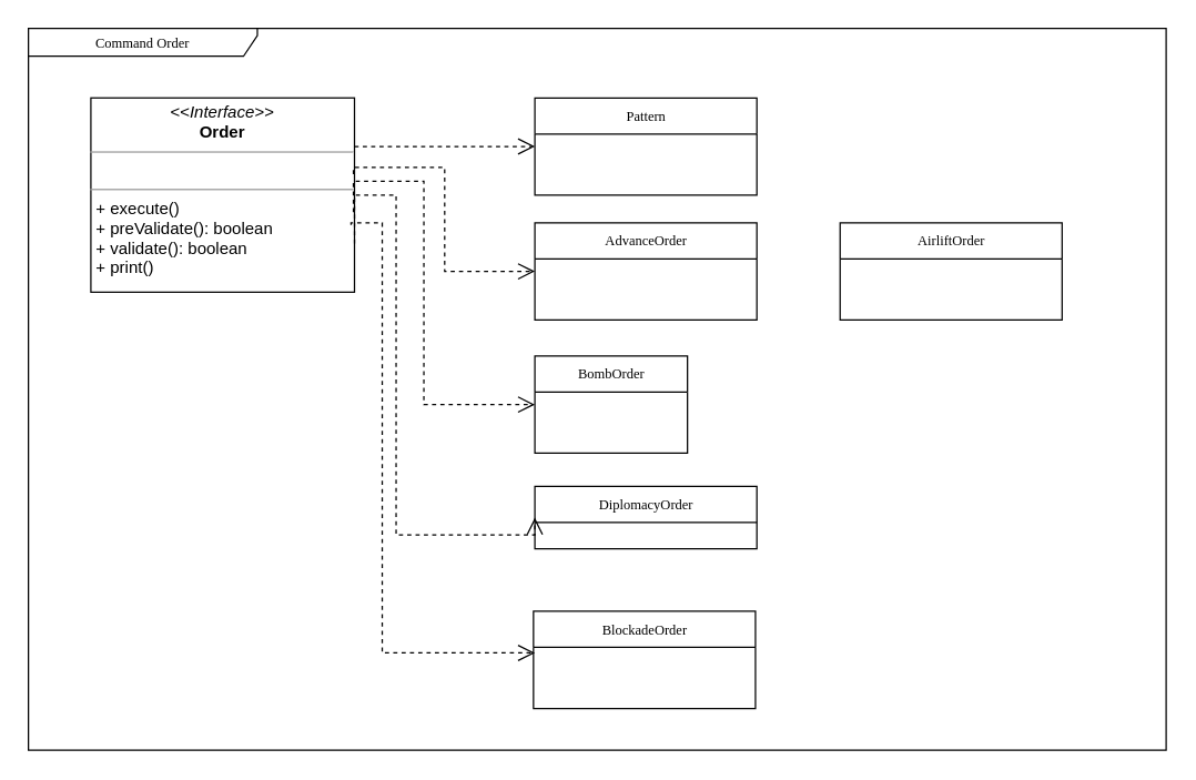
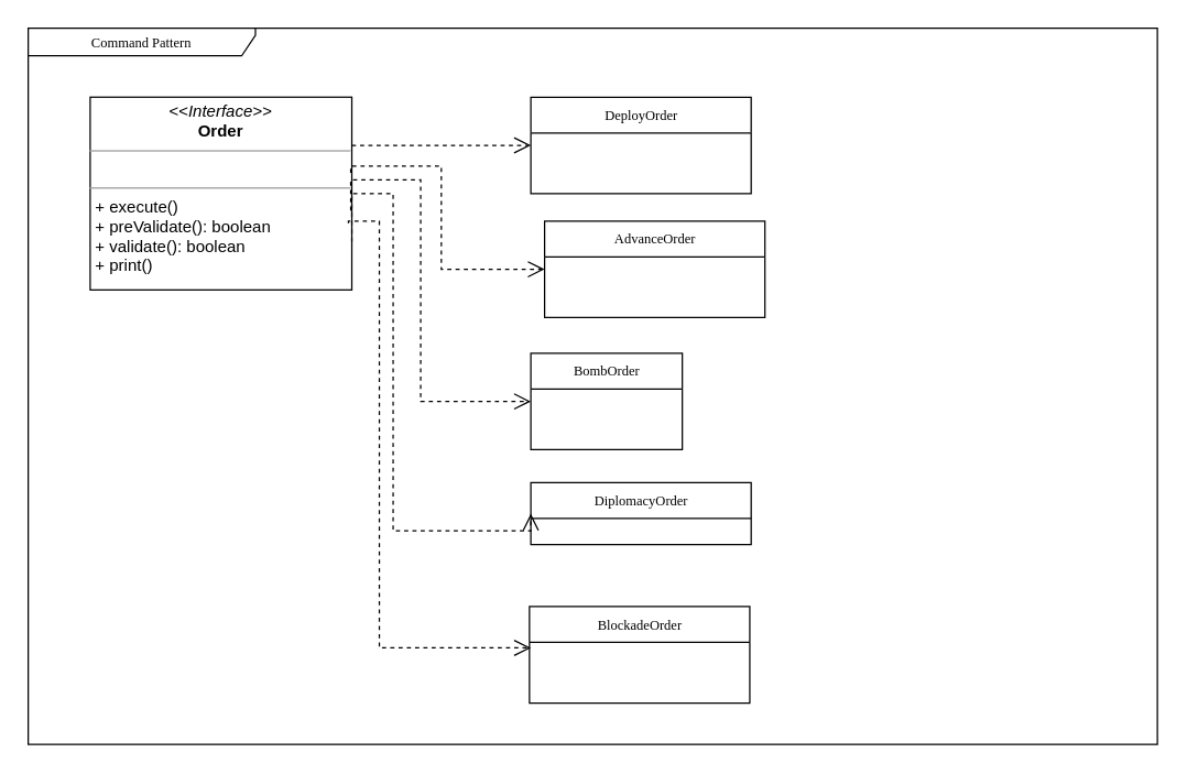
  <mxCell id="0" />
  <mxCell id="1" parent="0" />
- <mxCell id="2" value="Command Order" style="shape=umlFrame;whiteSpace=wrap;html=1;rounded=0;shadow=0;comic=0;labelBackgroundColor=none;strokeWidth=1;fontFamily=Verdana;fontSize=10;align=center;width=165;height=20;" parent="1" vertex="1"><mxGeometry x="20" y="20" width="820" height="520" as="geometry" /></mxCell>
- <mxCell id="3" value="Pattern" style="swimlane;html=1;fontStyle=0;childLayout=stackLayout;horizontal=1;startSize=26;fillColor=none;horizontalStack=0;resizeParent=1;resizeLast=0;collapsible=1;marginBottom=0;swimlaneFillColor=#ffffff;rounded=0;shadow=0;comic=0;labelBackgroundColor=none;strokeWidth=1;fontFamily=Verdana;fontSize=10;align=center;" parent="1" vertex="1"><mxGeometry x="385" y="70" width="160" height="70" as="geometry" /></mxCell>
- <mxCell id="4" value="AdvanceOrder" style="swimlane;html=1;fontStyle=0;childLayout=stackLayout;horizontal=1;startSize=26;fillColor=none;horizontalStack=0;resizeParent=1;resizeLast=0;collapsible=1;marginBottom=0;swimlaneFillColor=#ffffff;rounded=0;shadow=0;comic=0;labelBackgroundColor=none;strokeWidth=1;fontFamily=Verdana;fontSize=10;align=center;" parent="1" vertex="1"><mxGeometry x="385" y="160" width="160" height="70" as="geometry" /></mxCell>
+ <mxCell id="2" value="Command Pattern" style="shape=umlFrame;whiteSpace=wrap;html=1;rounded=0;shadow=0;comic=0;labelBackgroundColor=none;strokeWidth=1;fontFamily=Verdana;fontSize=10;align=center;width=165;height=20;" parent="1" vertex="1"><mxGeometry x="20" y="20" width="820" height="520" as="geometry" /></mxCell>
+ <mxCell id="3" value="DeployOrder" style="swimlane;html=1;fontStyle=0;childLayout=stackLayout;horizontal=1;startSize=26;fillColor=none;horizontalStack=0;resizeParent=1;resizeLast=0;collapsible=1;marginBottom=0;swimlaneFillColor=#ffffff;rounded=0;shadow=0;comic=0;labelBackgroundColor=none;strokeWidth=1;fontFamily=Verdana;fontSize=10;align=center;" parent="1" vertex="1"><mxGeometry x="385" y="70" width="160" height="70" as="geometry" /></mxCell>
+ <mxCell id="4" value="AdvanceOrder" style="swimlane;html=1;fontStyle=0;childLayout=stackLayout;horizontal=1;startSize=26;fillColor=none;horizontalStack=0;resizeParent=1;resizeLast=0;collapsible=1;marginBottom=0;swimlaneFillColor=#ffffff;rounded=0;shadow=0;comic=0;labelBackgroundColor=none;strokeWidth=1;fontFamily=Verdana;fontSize=10;align=center;" parent="1" vertex="1"><mxGeometry x="395" y="160" width="160" height="70" as="geometry" /></mxCell>
  <mxCell id="5" style="edgeStyle=orthogonalEdgeStyle;rounded=0;html=1;labelBackgroundColor=none;startFill=0;endArrow=open;endFill=0;endSize=10;fontFamily=Verdana;fontSize=10;dashed=1;" parent="1" source="6" target="3" edge="1"><mxGeometry relative="1" as="geometry"><Array as="points"><mxPoint x="285" y="105" /><mxPoint x="285" y="105" /></Array></mxGeometry></mxCell>
  <mxCell id="6" value="&lt;p style=&quot;margin:0px;margin-top:4px;text-align:center;&quot;&gt;&lt;i&gt;&amp;lt;&amp;lt;Interface&amp;gt;&amp;gt;&lt;/i&gt;&lt;br&gt;&lt;b&gt;Order&lt;/b&gt;&lt;/p&gt;&lt;hr size=&quot;1&quot;&gt;&lt;p style=&quot;margin:0px;margin-left:4px;&quot;&gt;&lt;br&gt;&lt;/p&gt;&lt;hr size=&quot;1&quot;&gt;&lt;p style=&quot;margin:0px;margin-left:4px;&quot;&gt;+ execute()&lt;br&gt;+ preValidate(): boolean&lt;/p&gt;&lt;p style=&quot;margin:0px;margin-left:4px;&quot;&gt;+ validate(): boolean&lt;/p&gt;&lt;p style=&quot;margin:0px;margin-left:4px;&quot;&gt;+ print()&lt;/p&gt;" style="verticalAlign=top;align=left;overflow=fill;fontSize=12;fontFamily=Helvetica;html=1;rounded=0;shadow=0;comic=0;labelBackgroundColor=none;strokeWidth=1" parent="1" vertex="1"><mxGeometry x="65" y="70" width="190" height="140" as="geometry" /></mxCell>
- <mxCell id="7" value="AirliftOrder" style="swimlane;html=1;fontStyle=0;childLayout=stackLayout;horizontal=1;startSize=26;fillColor=none;horizontalStack=0;resizeParent=1;resizeLast=0;collapsible=1;marginBottom=0;swimlaneFillColor=#ffffff;rounded=0;shadow=0;comic=0;labelBackgroundColor=none;strokeWidth=1;fontFamily=Verdana;fontSize=10;align=center;" vertex="1" parent="1"><mxGeometry x="605" y="160" width="160" height="70" as="geometry" /></mxCell>
  <mxCell id="8" value="BombOrder" style="swimlane;html=1;fontStyle=0;childLayout=stackLayout;horizontal=1;startSize=26;fillColor=none;horizontalStack=0;resizeParent=1;resizeLast=0;collapsible=1;marginBottom=0;swimlaneFillColor=#ffffff;rounded=0;shadow=0;comic=0;labelBackgroundColor=none;strokeWidth=1;fontFamily=Verdana;fontSize=10;align=center;" vertex="1" parent="1"><mxGeometry x="385" y="256" width="110" height="70" as="geometry" /></mxCell>
  <mxCell id="9" value="DiplomacyOrder" style="swimlane;html=1;fontStyle=0;childLayout=stackLayout;horizontal=1;startSize=26;fillColor=none;horizontalStack=0;resizeParent=1;resizeLast=0;collapsible=1;marginBottom=0;swimlaneFillColor=#ffffff;rounded=0;shadow=0;comic=0;labelBackgroundColor=none;strokeWidth=1;fontFamily=Verdana;fontSize=10;align=center;" vertex="1" parent="1"><mxGeometry x="385" y="350" width="160" height="45" as="geometry" /></mxCell>
  <mxCell id="10" value="BlockadeOrder" style="swimlane;html=1;fontStyle=0;childLayout=stackLayout;horizontal=1;startSize=26;fillColor=none;horizontalStack=0;resizeParent=1;resizeLast=0;collapsible=1;marginBottom=0;swimlaneFillColor=#ffffff;rounded=0;shadow=0;comic=0;labelBackgroundColor=none;strokeWidth=1;fontFamily=Verdana;fontSize=10;align=center;" vertex="1" parent="1"><mxGeometry x="384" y="440" width="160" height="70" as="geometry" /></mxCell>
  <mxCell id="11" style="edgeStyle=orthogonalEdgeStyle;rounded=0;html=1;labelBackgroundColor=none;startFill=0;endArrow=open;endFill=0;endSize=10;fontFamily=Verdana;fontSize=10;dashed=1;entryX=0;entryY=0.5;entryDx=0;entryDy=0;exitX=0.996;exitY=0.392;exitDx=0;exitDy=0;exitPerimeter=0;" edge="1" parent="1" source="6" target="4"><mxGeometry relative="1" as="geometry"><mxPoint x="265" y="115" as="sourcePoint" /><mxPoint x="395" y="115" as="targetPoint" /><Array as="points"><mxPoint x="254" y="120" /><mxPoint x="320" y="120" /><mxPoint x="320" y="195" /></Array></mxGeometry></mxCell>
  <mxCell id="12" style="edgeStyle=orthogonalEdgeStyle;rounded=0;html=1;labelBackgroundColor=none;startFill=0;endArrow=open;endFill=0;endSize=10;fontFamily=Verdana;fontSize=10;dashed=1;entryX=0;entryY=0.5;entryDx=0;entryDy=0;exitX=0.996;exitY=0.588;exitDx=0;exitDy=0;exitPerimeter=0;" edge="1" parent="1" source="6" target="8"><mxGeometry relative="1" as="geometry"><mxPoint x="264" y="135" as="sourcePoint" /><mxPoint x="395" y="205" as="targetPoint" /><Array as="points"><mxPoint x="254" y="130" /><mxPoint x="305" y="130" /><mxPoint x="305" y="291" /></Array></mxGeometry></mxCell>
  <mxCell id="13" style="edgeStyle=orthogonalEdgeStyle;rounded=0;html=1;labelBackgroundColor=none;startFill=0;endArrow=open;endFill=0;endSize=10;fontFamily=Verdana;fontSize=10;dashed=1;entryX=0;entryY=0.5;entryDx=0;entryDy=0;exitX=1;exitY=0.75;exitDx=0;exitDy=0;" edge="1" parent="1" source="6" target="9"><mxGeometry relative="1" as="geometry"><mxPoint x="264" y="162" as="sourcePoint" /><mxPoint x="395" y="301" as="targetPoint" /><Array as="points"><mxPoint x="255" y="140" /><mxPoint x="285" y="140" /><mxPoint x="285" y="385" /></Array></mxGeometry></mxCell>
  <mxCell id="14" style="edgeStyle=orthogonalEdgeStyle;rounded=0;html=1;labelBackgroundColor=none;startFill=0;endArrow=open;endFill=0;endSize=10;fontFamily=Verdana;fontSize=10;dashed=1;exitX=0.987;exitY=0.654;exitDx=0;exitDy=0;exitPerimeter=0;" edge="1" parent="1" source="6"><mxGeometry relative="1" as="geometry"><mxPoint x="265" y="185" as="sourcePoint" /><mxPoint x="385" y="470" as="targetPoint" /><Array as="points"><mxPoint x="253" y="160" /><mxPoint x="275" y="160" /><mxPoint x="275" y="470" /><mxPoint x="385" y="470" /></Array></mxGeometry></mxCell>
